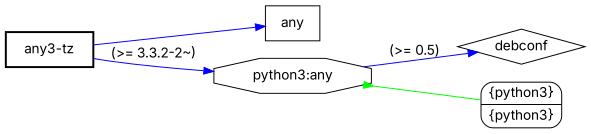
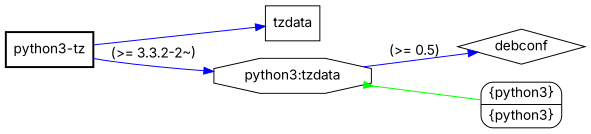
  digraph {
    fontname=Inter
    rankdir=LR
    node [fontname=Inter shape=box]
    edge [color=blue fontname=Inter]
-   "python3-tz" [style="setlinewidth(2)" label="any3-tz"]
-   tzdata [label=any]
-   "python3:any" [shape=octagon]
+   "python3-tz" [style="setlinewidth(2)"]
+   tzdata
+   "python3:any" [shape=octagon label="python3:tzdata"]
    debconf [shape=diamond]
    n5 [label="<python3> \{python3\} | <python3> \{python3\}" shape=record style=rounded]
    "python3-tz" -> tzdata
    "python3-tz" -> "python3:any" [label="(>= 3.3.2-2~)"]
    "python3:any" -> debconf [label="(>= 0.5)"]
    "python3:any" -> n5 [arrowtail=inv color=green dir=back]
  }
